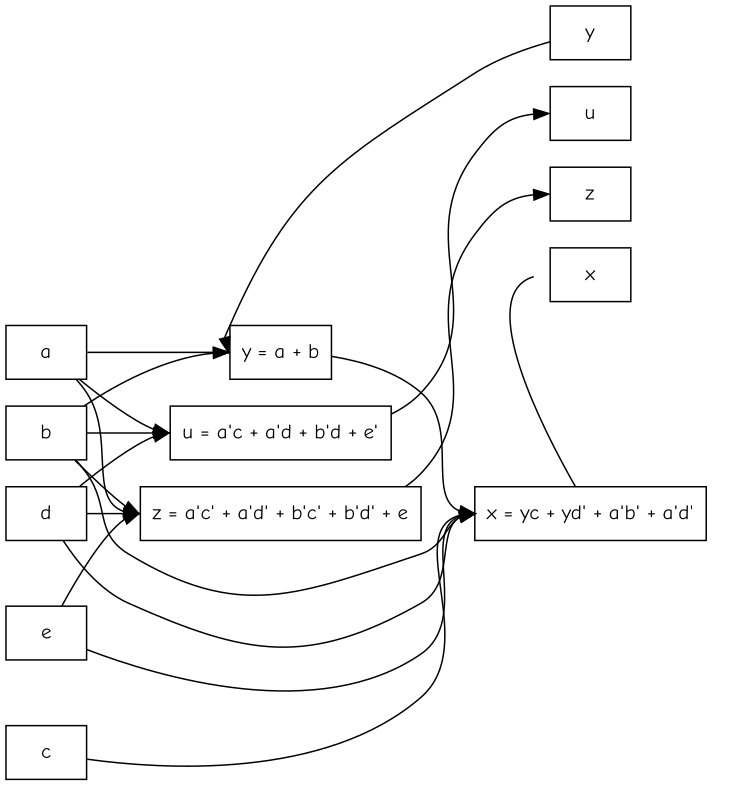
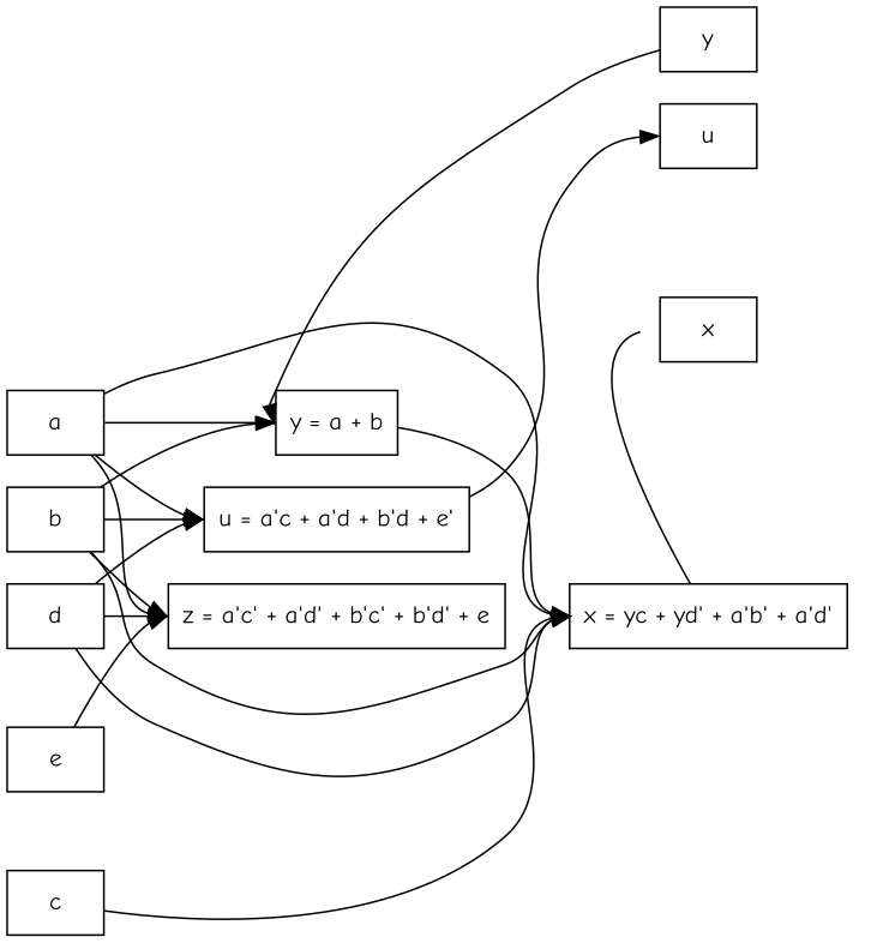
  digraph {
    fontname="Comic Neue"
    rankdir=LR
    node [fontname="Comic Neue" shape=box]
    edge [fontname="Comic Neue" headport=w]
    a
    b
    c
    d
    e
    x
    y
-   z
    u
    n10 [label="x = yc + yd' + a'b' + a'd'"]
    n11 [label="y = a + b"]
    n12 [label="z = a'c' + a'd' + b'c' + b'd' + e"]
    n13 [label="u = a'c + a'd + b'd + e'"]
    subgraph sub_1 {
      rank=same
      a
      b
      c
      d
      e
    }
    subgraph sub_2 {
      rank=same
      x
      y
-     z
      u
    }
    subgraph cluster_3 {
      style=invis
      n10
      n11
      n12
      n13
    }
    subgraph cluster_4 {
    }
    subgraph cluster_5 {
    }
-   e -> n10
+   a -> n10
    a -> n11
    a -> n12
    a -> n13
    b -> n10
    b -> n11
    b -> n12
    b -> n13
    c -> n10
    d -> n10
    d -> n12
    d -> n13
    e -> n12
    y -> n11
    n10 -> x
    n11 -> n10
-   n12 -> z
    n13 -> u
  }
